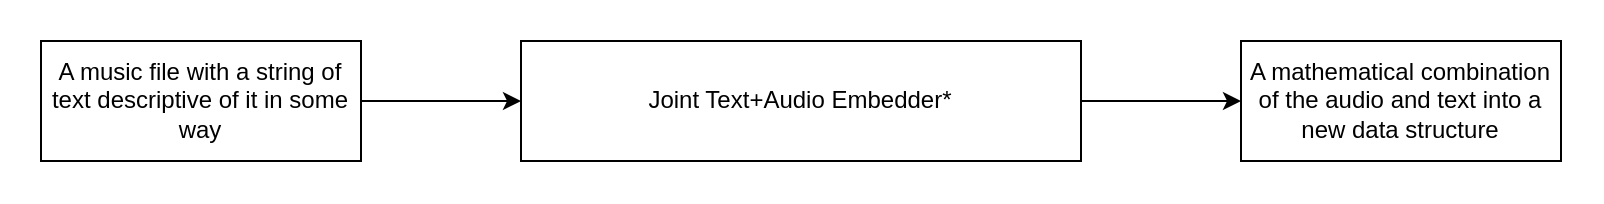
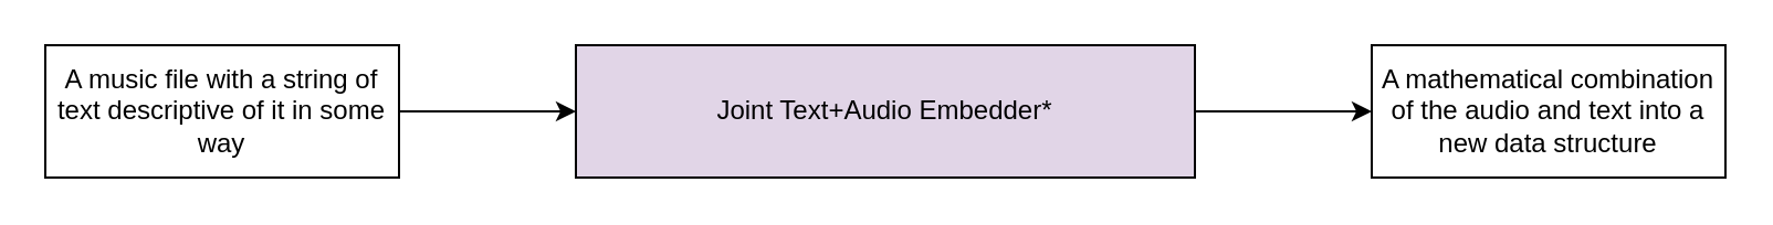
  <mxCell id="0" />
  <mxCell id="1" parent="0" />
- <mxCell id="2" value="Joint Text+Audio Embedder*" style="rounded=0;whiteSpace=wrap;html=1;" parent="1" vertex="1"><mxGeometry x="260" y="20" width="280" height="60" as="geometry" /></mxCell>
+ <mxCell id="2" value="Joint Text+Audio Embedder*" style="rounded=0;whiteSpace=wrap;html=1;fillColor=#e1d5e7;" parent="1" vertex="1"><mxGeometry x="260" y="20" width="280" height="60" as="geometry" /></mxCell>
  <mxCell id="3" value="" style="endArrow=classic;html=1;rounded=0;entryX=0;entryY=0.5;entryDx=0;entryDy=0;exitX=1;exitY=0.5;exitDx=0;exitDy=0;" parent="1" source="4" target="2" edge="1"><mxGeometry width="50" height="50" relative="1" as="geometry"><mxPoint x="180" y="50" as="sourcePoint" /><mxPoint x="310" y="60" as="targetPoint" /></mxGeometry></mxCell>
  <mxCell id="4" value="A music file with a string of text descriptive of it in some way" style="rounded=0;whiteSpace=wrap;html=1;" parent="1" vertex="1"><mxGeometry x="20" y="20" width="160" height="60" as="geometry" /></mxCell>
  <mxCell id="5" value="A mathematical combination of the audio and text into a new data structure" style="rounded=0;whiteSpace=wrap;html=1;" parent="1" vertex="1"><mxGeometry x="620" y="20" width="160" height="60" as="geometry" /></mxCell>
  <mxCell id="6" value="" style="endArrow=classic;html=1;rounded=0;exitX=1;exitY=0.5;exitDx=0;exitDy=0;entryX=0;entryY=0.5;entryDx=0;entryDy=0;" parent="1" source="2" target="5" edge="1"><mxGeometry width="50" height="50" relative="1" as="geometry"><mxPoint x="380" y="180" as="sourcePoint" /><mxPoint x="430" y="130" as="targetPoint" /></mxGeometry></mxCell>
